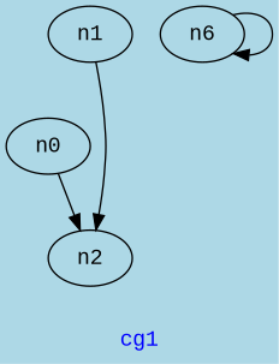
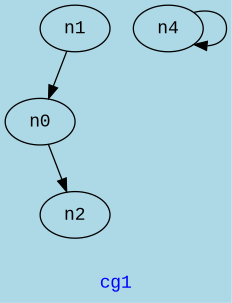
  digraph {
    bgcolor=lightblue
    fontcolor=blue
    fontname="Liberation Mono"
    label=cg1
    node [fontname="Liberation Mono"]
    edge [fontname="Liberation Mono"]
    n0
    n2
    n1
-   n4 [label=n6]
+   n4
    n0 -> n2
-   n1 -> n2
+   n1 -> n0
    n4 -> n4
  }
